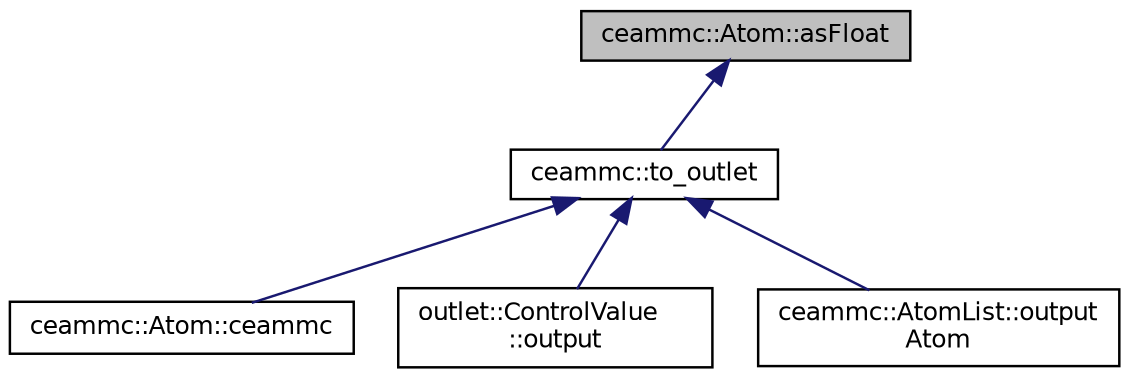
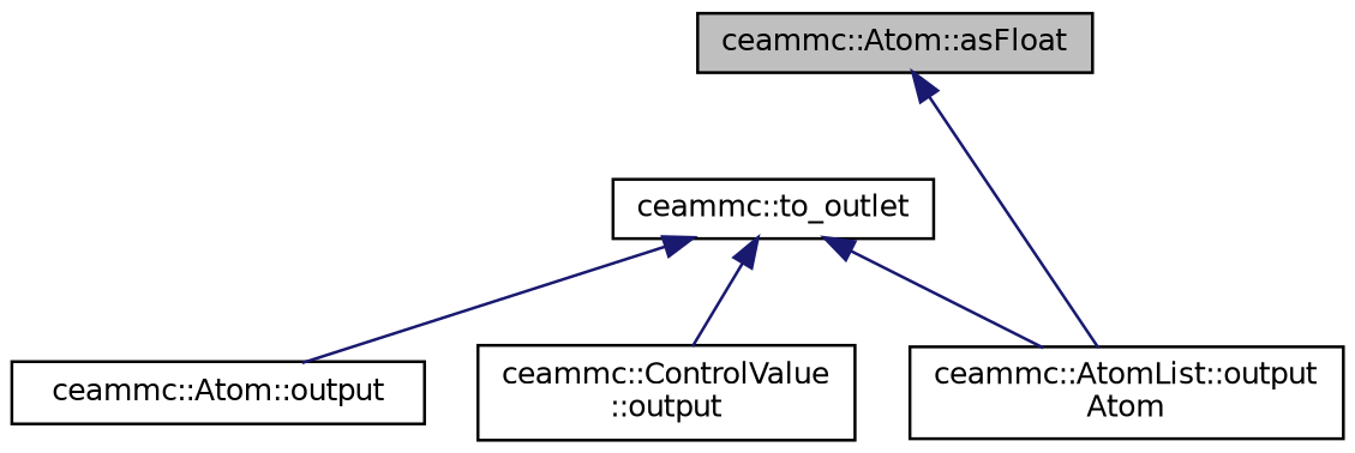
  digraph {
    rankdir=TB
    node [color=black fillcolor=white fontname=Helvetica fontsize=10 shape=record style=filled]
    edge [color=midnightblue dir=back fontname=Helvetica fontsize=10 labelfontname=Helvetica labelfontsize=10 style=solid]
    n1 [fillcolor=grey75 fontcolor=black height=0.2 label="ceammc::Atom::asFloat" width=0.4]
    n2 [height=0.2 label="ceammc::to_outlet" width=0.4]
-   n3 [height=0.2 label="ceammc::Atom::ceammc" width=0.4]
+   n3 [height=0.2 label="ceammc::Atom::output" width=0.4]
    n4 [height=0.2 label="ceammc::AtomList::output\lAtom" width=0.4]
-   n5 [height=0.2 label="outlet::ControlValue\l::output" width=0.4]
-   n1 -> n2
+   n5 [height=0.2 label="ceammc::ControlValue\l::output" width=0.4]
+   n1 -> n4
    n2 -> n3
    n2 -> n4
    n2 -> n5
  }
